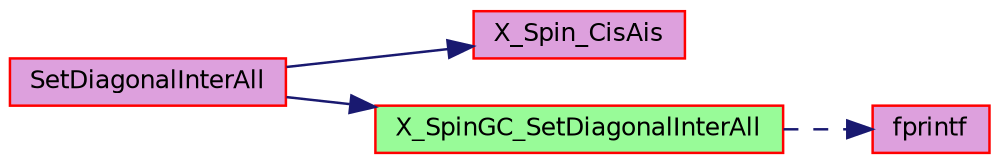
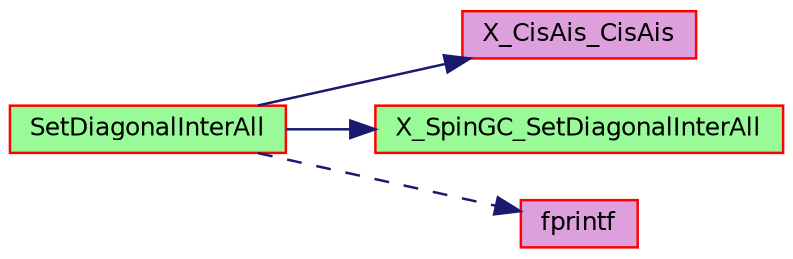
  digraph {
    rankdir=LR
    node [color=red fillcolor=palegreen fontname=Helvetica fontsize=10 shape=record style=filled]
    edge [color=midnightblue fontname=Helvetica fontsize=10 labelfontname=Helvetica labelfontsize=10 style=solid]
-   n1 [fillcolor=plum fontcolor=black height=0.2 label=SetDiagonalInterAll width=0.4]
-   n2 [fillcolor=plum height=0.2 label=X_Spin_CisAis width=0.4]
+   n1 [fontcolor=black height=0.2 label=SetDiagonalInterAll width=0.4]
+   n2 [fillcolor=plum height=0.2 label=X_CisAis_CisAis width=0.4]
    n3 [height=0.2 label=X_SpinGC_SetDiagonalInterAll width=0.4]
    n4 [fillcolor=plum height=0.2 label=fprintf width=0.4]
    n1 -> n2
    n1 -> n3
-   n3 -> n4 [style=dashed]
+   n1 -> n4 [style=dashed]
  }
